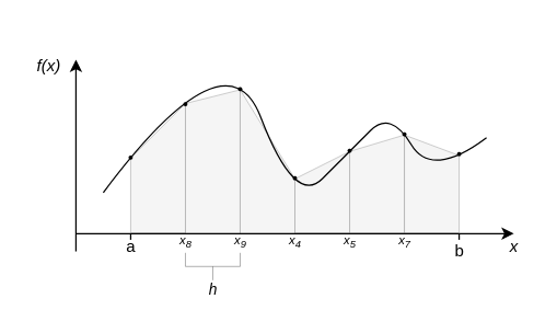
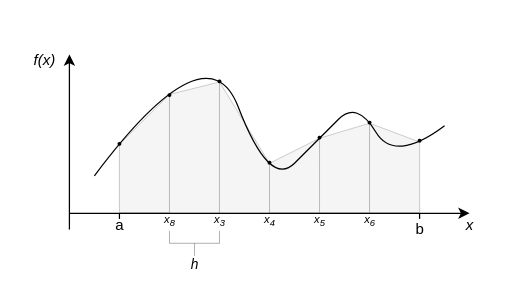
  <mxCell id="0" />
  <mxCell id="1" parent="0" />
  <mxCell id="2" value="" style="shape=manualInput;whiteSpace=wrap;html=1;shadow=0;sketch=0;fontSize=9;strokeWidth=0.25;fillColor=#f5f5f5;fontColor=#333333;strokeColor=#666666;size=12;" vertex="1" parent="1"><mxGeometry x="255" y="98" width="40" height="71.5" as="geometry" /></mxCell>
  <mxCell id="3" value="" style="shape=manualInput;whiteSpace=wrap;html=1;shadow=0;sketch=0;fontSize=9;strokeWidth=0.25;fillColor=#f5f5f5;fontColor=#333333;strokeColor=#666666;size=15;flipH=1;" vertex="1" parent="1"><mxGeometry x="295" y="98" width="40" height="71.5" as="geometry" /></mxCell>
  <mxCell id="4" value="" style="shape=manualInput;whiteSpace=wrap;html=1;shadow=0;sketch=0;fontSize=9;strokeWidth=0.25;fillColor=#f5f5f5;fontColor=#333333;strokeColor=#666666;size=10;" vertex="1" parent="1"><mxGeometry x="135" y="65" width="40" height="105" as="geometry" /></mxCell>
  <mxCell id="5" value="" style="shape=manualInput;whiteSpace=wrap;html=1;shadow=0;sketch=0;fontSize=9;strokeWidth=0.25;fillColor=#f5f5f5;fontColor=#333333;strokeColor=#666666;size=65;direction=east;flipH=1;" vertex="1" parent="1"><mxGeometry x="175" y="65" width="40" height="105" as="geometry" /></mxCell>
  <mxCell id="6" value="" style="shape=manualInput;whiteSpace=wrap;html=1;shadow=0;sketch=0;fontSize=9;strokeWidth=0.25;fillColor=#f5f5f5;fontColor=#333333;strokeColor=#666666;size=20;" vertex="1" parent="1"><mxGeometry x="215" y="110" width="40" height="59.5" as="geometry" /></mxCell>
  <mxCell id="7" value="" style="shape=manualInput;whiteSpace=wrap;html=1;shadow=0;sketch=0;fontSize=9;strokeWidth=0.25;fillColor=#f5f5f5;fontColor=#333333;strokeColor=#666666;size=40;" vertex="1" parent="1"><mxGeometry x="95" y="75" width="40" height="94.5" as="geometry" /></mxCell>
  <mxCell id="8" value="" style="endArrow=classic;html=1;rounded=0;curved=1;" edge="1" parent="1"><mxGeometry width="50" height="50" relative="1" as="geometry"><mxPoint x="55" y="183" as="sourcePoint" /><mxPoint x="55" y="43" as="targetPoint" /></mxGeometry></mxCell>
  <mxCell id="9" value="" style="endArrow=classic;html=1;rounded=0;curved=1;" edge="1" parent="1"><mxGeometry width="50" height="50" relative="1" as="geometry"><mxPoint x="55" y="170" as="sourcePoint" /><mxPoint x="375" y="170" as="targetPoint" /></mxGeometry></mxCell>
  <mxCell id="10" value="" style="curved=1;endArrow=none;html=1;rounded=0;endFill=0;startArrow=none;" edge="1" parent="1"><mxGeometry width="50" height="50" relative="1" as="geometry"><mxPoint x="75" y="140" as="sourcePoint" /><mxPoint x="355" y="100" as="targetPoint" /><Array as="points"><mxPoint x="165" y="20" /><mxPoint x="215" y="150" /><mxPoint x="255" y="110" /><mxPoint x="285" y="80" /><mxPoint x="315" y="130" /></Array></mxGeometry></mxCell>
  <mxCell id="11" value="" style="ellipse;whiteSpace=wrap;html=1;aspect=fixed;strokeWidth=0;fillColor=#000000;" vertex="1" parent="1"><mxGeometry x="93.5" y="113" width="3" height="3" as="geometry" /></mxCell>
  <mxCell id="12" value="" style="ellipse;whiteSpace=wrap;html=1;aspect=fixed;strokeWidth=0;fillColor=#000000;" vertex="1" parent="1"><mxGeometry x="133.5" y="74" width="3" height="3" as="geometry" /></mxCell>
  <mxCell id="13" value="" style="ellipse;whiteSpace=wrap;html=1;aspect=fixed;strokeWidth=0;fillColor=#000000;" vertex="1" parent="1"><mxGeometry x="173.5" y="63" width="3" height="3" as="geometry" /></mxCell>
  <mxCell id="14" value="" style="ellipse;whiteSpace=wrap;html=1;aspect=fixed;strokeWidth=0;fillColor=#000000;" vertex="1" parent="1"><mxGeometry x="293.5" y="96" width="3" height="3" as="geometry" /></mxCell>
  <mxCell id="15" value="" style="ellipse;whiteSpace=wrap;html=1;aspect=fixed;strokeWidth=0;fillColor=#000000;" vertex="1" parent="1"><mxGeometry x="253.5" y="108" width="3" height="3" as="geometry" /></mxCell>
  <mxCell id="16" value="" style="ellipse;whiteSpace=wrap;html=1;aspect=fixed;strokeWidth=0;fillColor=#000000;" vertex="1" parent="1"><mxGeometry x="333.5" y="110.5" width="3" height="3" as="geometry" /></mxCell>
  <mxCell id="17" value="a" style="text;html=1;align=center;verticalAlign=middle;resizable=0;points=[];autosize=1;strokeColor=none;fillColor=none;" vertex="1" parent="1"><mxGeometry x="85" y="170" width="20" height="20" as="geometry" /></mxCell>
  <mxCell id="18" value="b" style="text;html=1;align=center;verticalAlign=middle;resizable=0;points=[];autosize=1;strokeColor=none;fillColor=none;" vertex="1" parent="1"><mxGeometry x="325" y="173" width="20" height="20" as="geometry" /></mxCell>
  <mxCell id="19" value="x" style="text;html=1;align=center;verticalAlign=middle;resizable=0;points=[];autosize=1;strokeColor=none;fillColor=none;fontStyle=2" vertex="1" parent="1"><mxGeometry x="365" y="170" width="20" height="20" as="geometry" /></mxCell>
  <mxCell id="20" value="f(x)" style="text;html=1;align=center;verticalAlign=middle;resizable=0;points=[];autosize=1;strokeColor=none;fillColor=none;fontStyle=2" vertex="1" parent="1"><mxGeometry x="20" y="38" width="30" height="20" as="geometry" /></mxCell>
  <mxCell id="21" value="" style="strokeWidth=0.25;html=1;shape=mxgraph.flowchart.annotation_2;align=left;labelPosition=right;pointerEvents=1;fillColor=#000000;rotation=-90;sketch=0;shadow=0;" vertex="1" parent="1"><mxGeometry x="145" y="174" width="20" height="40" as="geometry" /></mxCell>
  <mxCell id="22" value="h" style="text;html=1;align=center;verticalAlign=middle;resizable=0;points=[];autosize=1;strokeColor=none;fillColor=none;fontSize=11;fontStyle=2" vertex="1" parent="1"><mxGeometry x="145" y="201" width="20" height="20" as="geometry" /></mxCell>
  <mxCell id="23" value="" style="endArrow=none;html=1;rounded=0;fontSize=11;curved=1;" edge="1" parent="1"><mxGeometry width="50" height="50" relative="1" as="geometry"><mxPoint x="95" y="174.5" as="sourcePoint" /><mxPoint x="95" y="170" as="targetPoint" /></mxGeometry></mxCell>
  <mxCell id="24" value="" style="endArrow=none;html=1;rounded=0;fontSize=11;curved=1;" edge="1" parent="1"><mxGeometry width="50" height="50" relative="1" as="geometry"><mxPoint x="335" y="174.5" as="sourcePoint" /><mxPoint x="335" y="170" as="targetPoint" /></mxGeometry></mxCell>
- <mxCell id="25" value="x&lt;sub&gt;9&lt;/sub&gt;" style="text;html=1;align=center;verticalAlign=middle;resizable=0;points=[];autosize=1;strokeColor=none;fillColor=none;fontStyle=2;fontSize=9;" vertex="1" parent="1"><mxGeometry x="165" y="166" width="20" height="20" as="geometry" /></mxCell>
+ <mxCell id="25" value="x&lt;sub&gt;3&lt;/sub&gt;" style="text;html=1;align=center;verticalAlign=middle;resizable=0;points=[];autosize=1;strokeColor=none;fillColor=none;fontStyle=2;fontSize=9;" vertex="1" parent="1"><mxGeometry x="165" y="166" width="20" height="20" as="geometry" /></mxCell>
  <mxCell id="26" value="x&lt;sub&gt;4&lt;/sub&gt;" style="text;html=1;align=center;verticalAlign=middle;resizable=0;points=[];autosize=1;strokeColor=none;fillColor=none;fontStyle=2;fontSize=9;" vertex="1" parent="1"><mxGeometry x="205" y="166" width="20" height="20" as="geometry" /></mxCell>
  <mxCell id="27" value="x&lt;sub&gt;5&lt;/sub&gt;" style="text;html=1;align=center;verticalAlign=middle;resizable=0;points=[];autosize=1;strokeColor=none;fillColor=none;fontStyle=2;fontSize=9;" vertex="1" parent="1"><mxGeometry x="245" y="166" width="20" height="20" as="geometry" /></mxCell>
- <mxCell id="28" value="x&lt;sub&gt;7&lt;/sub&gt;" style="text;html=1;align=center;verticalAlign=middle;resizable=0;points=[];autosize=1;strokeColor=none;fillColor=none;fontStyle=2;fontSize=9;" vertex="1" parent="1"><mxGeometry x="285" y="166" width="20" height="20" as="geometry" /></mxCell>
+ <mxCell id="28" value="x&lt;sub&gt;6&lt;/sub&gt;" style="text;html=1;align=center;verticalAlign=middle;resizable=0;points=[];autosize=1;strokeColor=none;fillColor=none;fontStyle=2;fontSize=9;" vertex="1" parent="1"><mxGeometry x="285" y="166" width="20" height="20" as="geometry" /></mxCell>
  <mxCell id="29" value="" style="ellipse;whiteSpace=wrap;html=1;aspect=fixed;strokeWidth=0;fillColor=#000000;" vertex="1" parent="1"><mxGeometry x="213.5" y="128" width="3" height="3" as="geometry" /></mxCell>
  <mxCell id="30" value="x&lt;sub&gt;8&lt;/sub&gt;" style="text;html=1;align=center;verticalAlign=middle;resizable=0;points=[];autosize=1;strokeColor=none;fillColor=none;fontStyle=2;fontSize=9;" vertex="1" parent="1"><mxGeometry x="125" y="166" width="20" height="20" as="geometry" /></mxCell>
